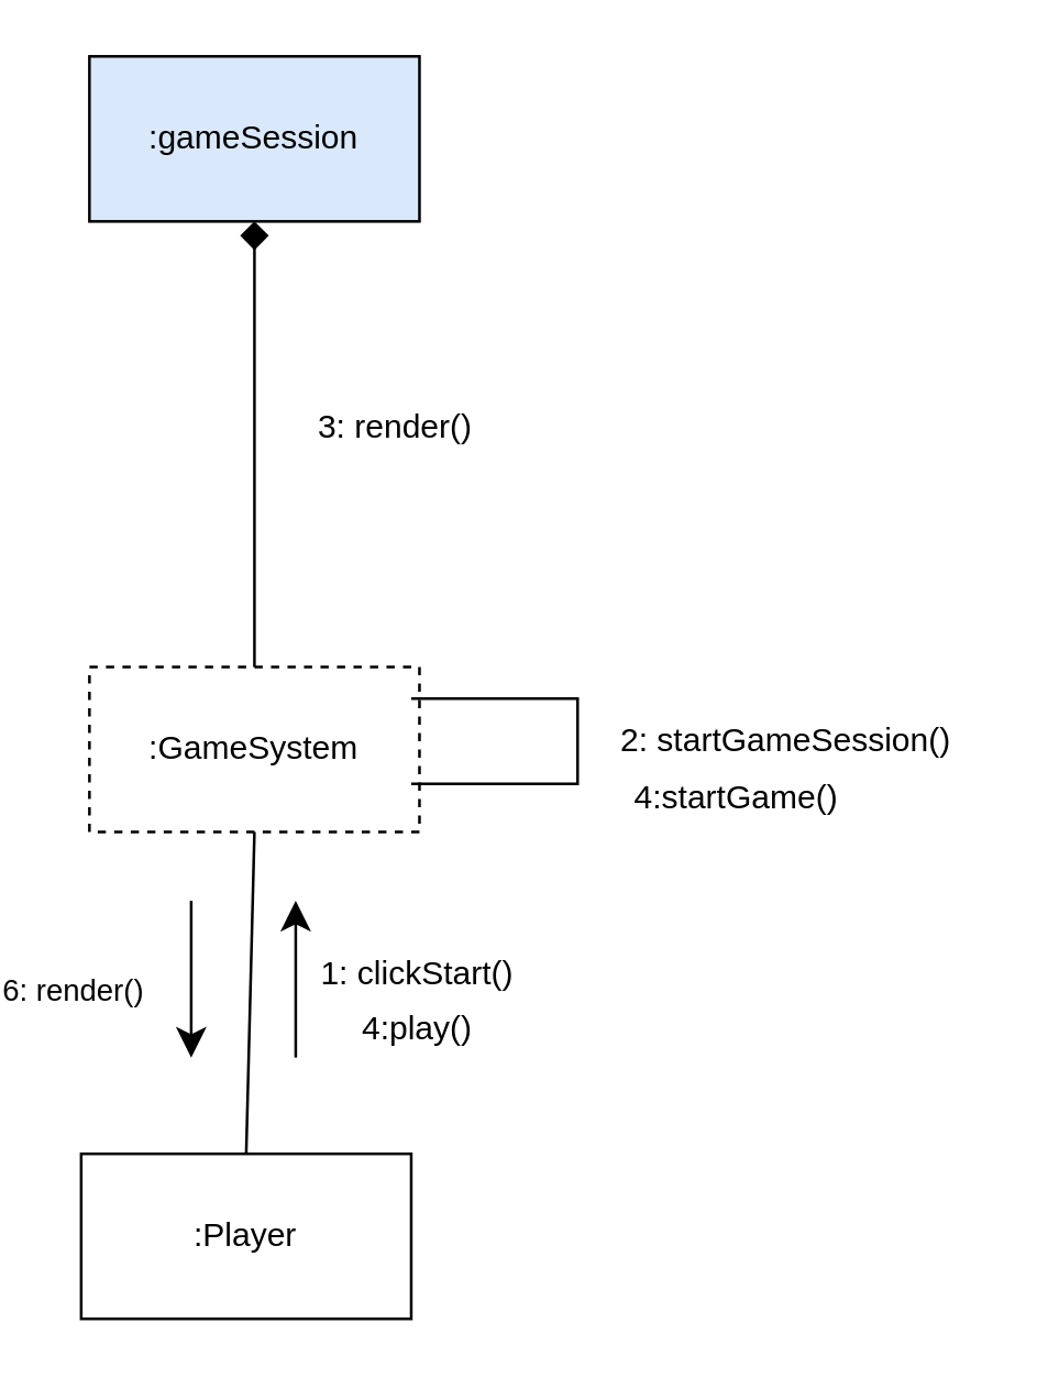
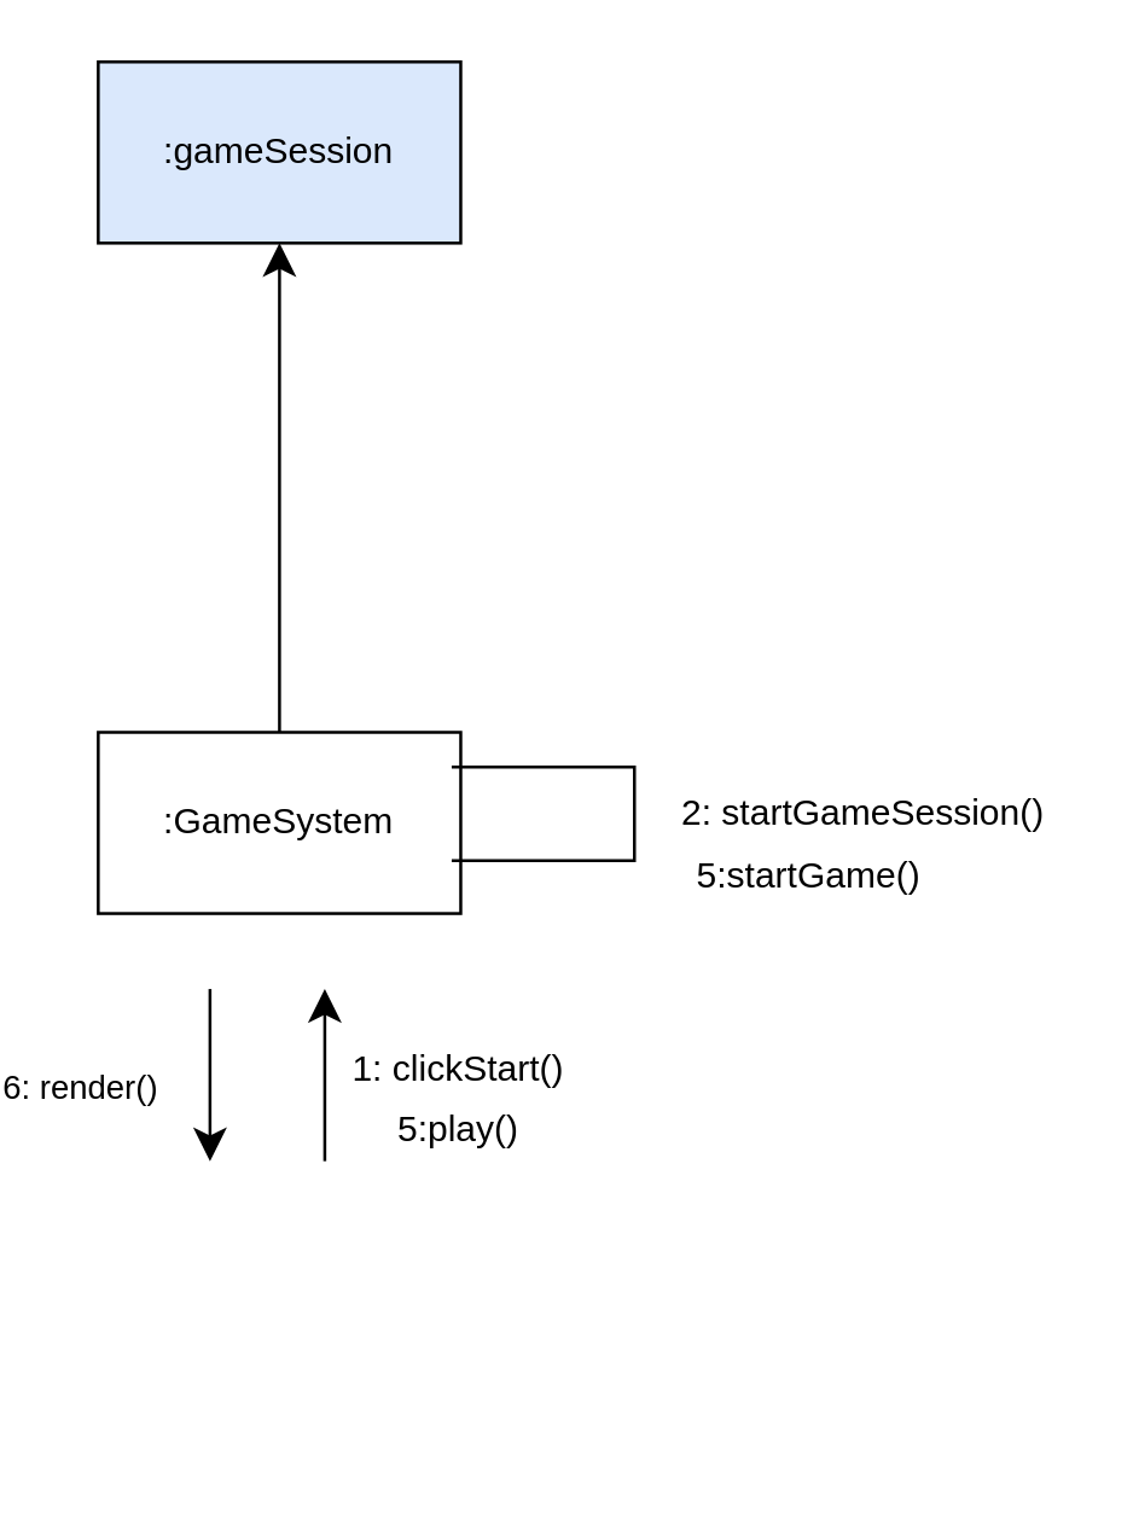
  <mxCell id="0" />
  <mxCell id="1" parent="0" />
- <mxCell id="2" value=":Player" style="rounded=0;whiteSpace=wrap;html=1;" vertex="1" parent="1"><mxGeometry x="24" y="419" width="120" height="60" as="geometry" /></mxCell>
  <mxCell id="3" value=":gameSession" style="rounded=0;whiteSpace=wrap;html=1;fillColor=#dae8fc;" vertex="1" parent="1"><mxGeometry x="27" y="20" width="120" height="60" as="geometry" /></mxCell>
- <mxCell id="4" value=":GameSystem" style="rounded=0;whiteSpace=wrap;html=1;dashed=1;" vertex="1" parent="1"><mxGeometry x="27" y="242" width="120" height="60" as="geometry" /></mxCell>
- <mxCell id="5" value="" style="endArrow=diamond;html=1;rounded=0;fontSize=12;startSize=8;endSize=8;curved=1;entryX=0.5;entryY=1;entryDx=0;entryDy=0;exitX=0.5;exitY=0;exitDx=0;exitDy=0;" edge="1" parent="1" source="4" target="3"><mxGeometry width="50" height="50" relative="1" as="geometry"><mxPoint x="264" y="295" as="sourcePoint" /><mxPoint x="314" y="245" as="targetPoint" /></mxGeometry></mxCell>
- <mxCell id="6" value="" style="endArrow=none;html=1;rounded=0;fontSize=12;startSize=8;endSize=8;curved=1;entryX=0.5;entryY=1;entryDx=0;entryDy=0;exitX=0.5;exitY=0;exitDx=0;exitDy=0;" edge="1" parent="1" source="2" target="4"><mxGeometry width="50" height="50" relative="1" as="geometry"><mxPoint x="264" y="295" as="sourcePoint" /><mxPoint x="314" y="245" as="targetPoint" /></mxGeometry></mxCell>
- <mxCell id="7" value="3: render()" style="text;html=1;align=center;verticalAlign=middle;resizable=0;points=[];autosize=1;strokeColor=none;fillColor=none;" vertex="1" parent="1"><mxGeometry x="98" y="140" width="80" height="30" as="geometry" /></mxCell>
+ <mxCell id="4" value=":GameSystem" style="rounded=0;whiteSpace=wrap;html=1;" vertex="1" parent="1"><mxGeometry x="27" y="242" width="120" height="60" as="geometry" /></mxCell>
+ <mxCell id="5" value="" style="endArrow=classic;html=1;rounded=0;fontSize=12;startSize=8;endSize=8;curved=1;entryX=0.5;entryY=1;entryDx=0;entryDy=0;exitX=0.5;exitY=0;exitDx=0;exitDy=0;" edge="1" parent="1" source="4" target="3"><mxGeometry width="50" height="50" relative="1" as="geometry"><mxPoint x="264" y="295" as="sourcePoint" /><mxPoint x="314" y="245" as="targetPoint" /></mxGeometry></mxCell>
  <mxCell id="8" value="" style="endArrow=classic;html=1;rounded=0;fontSize=12;startSize=8;endSize=8;curved=1;" edge="1" parent="1"><mxGeometry width="50" height="50" relative="1" as="geometry"><mxPoint x="102" y="384" as="sourcePoint" /><mxPoint x="102" y="327" as="targetPoint" /></mxGeometry></mxCell>
  <mxCell id="9" value="" style="endArrow=classic;html=1;rounded=0;fontSize=12;startSize=8;endSize=8;curved=1;" edge="1" parent="1"><mxGeometry width="50" height="50" relative="1" as="geometry"><mxPoint x="64" y="327" as="sourcePoint" /><mxPoint x="64" y="384" as="targetPoint" /></mxGeometry></mxCell>
  <mxCell id="10" value="1: clickStart()" style="text;html=1;align=center;verticalAlign=middle;resizable=0;points=[];autosize=1;strokeColor=none;fillColor=none;" vertex="1" parent="1"><mxGeometry x="101" y="339" width="90" height="30" as="geometry" /></mxCell>
- <mxCell id="11" value="4:play()" style="text;html=1;align=center;verticalAlign=middle;resizable=0;points=[];autosize=1;strokeColor=none;fillColor=none;" vertex="1" parent="1"><mxGeometry x="116" y="359" width="60" height="30" as="geometry" /></mxCell>
+ <mxCell id="11" value="5:play()" style="text;html=1;align=center;verticalAlign=middle;resizable=0;points=[];autosize=1;strokeColor=none;fillColor=none;" vertex="1" parent="1"><mxGeometry x="116" y="359" width="60" height="30" as="geometry" /></mxCell>
  <mxCell id="12" value="6: render()" style="edgeLabel;html=1;align=center;verticalAlign=middle;resizable=0;points=[];" vertex="1" connectable="0" parent="1"><mxGeometry x="20" y="359" as="geometry" /></mxCell>
  <mxCell id="13" value="" style="shape=partialRectangle;whiteSpace=wrap;html=1;bottom=1;right=1;left=1;top=0;fillColor=none;routingCenterX=-0.5;rotation=-90;" vertex="1" parent="1"><mxGeometry x="159" y="239" width="31" height="60" as="geometry" /></mxCell>
  <mxCell id="14" value="2: startGameSession()" style="text;html=1;align=center;verticalAlign=middle;resizable=0;points=[];autosize=1;strokeColor=none;fillColor=none;" vertex="1" parent="1"><mxGeometry x="210" y="254" width="140" height="30" as="geometry" /></mxCell>
- <mxCell id="15" value="4:startGame()" style="text;html=1;align=center;verticalAlign=middle;resizable=0;points=[];autosize=1;strokeColor=none;fillColor=none;" vertex="1" parent="1"><mxGeometry x="212" y="275" width="100" height="30" as="geometry" /></mxCell>
+ <mxCell id="15" value="5:startGame()" style="text;html=1;align=center;verticalAlign=middle;resizable=0;points=[];autosize=1;strokeColor=none;fillColor=none;" vertex="1" parent="1"><mxGeometry x="212" y="275" width="100" height="30" as="geometry" /></mxCell>
